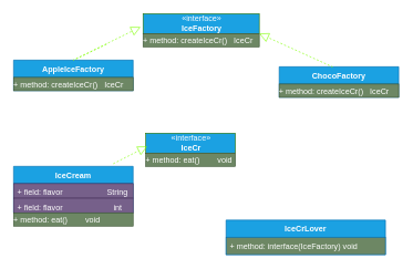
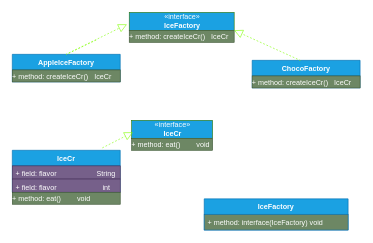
  <mxCell id="0" />
  <mxCell id="1" parent="0" />
  <mxCell id="2" value="«interface»&lt;br&gt;&lt;b&gt;IceFactory&lt;/b&gt;" style="html=1;fillColor=#1ba1e2;fontColor=#ffffff;strokeColor=#2D7600;" vertex="1" parent="1"><mxGeometry x="215" y="20" width="175" height="30" as="geometry" /></mxCell>
  <mxCell id="3" value="&lt;p style=&quot;margin: 4px 0px 0px;&quot;&gt;+ method: createIceCr()&amp;nbsp; &amp;nbsp;IceCr&lt;br&gt;&lt;br&gt;&lt;/p&gt;" style="verticalAlign=top;align=left;overflow=fill;fontSize=12;fontFamily=Helvetica;html=1;fillColor=#6d8764;fontColor=#ffffff;strokeColor=#3A5431;" vertex="1" parent="1"><mxGeometry x="215" y="50" width="175" height="20" as="geometry" /></mxCell>
  <mxCell id="4" value="AppleIceFactory" style="swimlane;fontStyle=1;align=center;verticalAlign=top;childLayout=stackLayout;horizontal=1;startSize=26;horizontalStack=0;resizeParent=1;resizeParentMax=0;resizeLast=0;collapsible=1;marginBottom=0;fillColor=#1ba1e2;fontColor=#ffffff;strokeColor=#006EAF;" vertex="1" parent="1"><mxGeometry x="20" y="90" width="180" height="46" as="geometry" /></mxCell>
  <mxCell id="5" value="&lt;p style=&quot;margin: 4px 0px 0px;&quot;&gt;+ method: createIceCr()&amp;nbsp; &amp;nbsp;IceCr&lt;br&gt;&lt;br&gt;&lt;/p&gt;" style="verticalAlign=top;align=left;overflow=fill;fontSize=12;fontFamily=Helvetica;html=1;fillColor=#6d8764;fontColor=#ffffff;strokeColor=#3A5431;" vertex="1" parent="4"><mxGeometry y="26" width="180" height="20" as="geometry" /></mxCell>
  <mxCell id="6" value="ChocoFactory" style="swimlane;fontStyle=1;align=center;verticalAlign=top;childLayout=stackLayout;horizontal=1;startSize=26;horizontalStack=0;resizeParent=1;resizeParentMax=0;resizeLast=0;collapsible=1;marginBottom=0;fillColor=#1ba1e2;fontColor=#ffffff;strokeColor=#006EAF;" vertex="1" parent="1"><mxGeometry x="420" y="100" width="180" height="46" as="geometry" /></mxCell>
  <mxCell id="7" value="&lt;p style=&quot;margin: 4px 0px 0px;&quot;&gt;+ method: createIceCr()&amp;nbsp; &amp;nbsp;IceCr&lt;br&gt;&lt;br&gt;&lt;/p&gt;" style="verticalAlign=top;align=left;overflow=fill;fontSize=12;fontFamily=Helvetica;html=1;fillColor=#6d8764;fontColor=#ffffff;strokeColor=#3A5431;" vertex="1" parent="6"><mxGeometry y="26" width="180" height="20" as="geometry" /></mxCell>
  <mxCell id="8" value="" style="endArrow=block;dashed=1;endFill=0;endSize=12;html=1;rounded=0;fillColor=#60a917;strokeColor=#80FF00;" edge="1" parent="1"><mxGeometry width="160" relative="1" as="geometry"><mxPoint x="160.14" y="66" as="sourcePoint" /><mxPoint x="211.18" y="40" as="targetPoint" /><Array as="points"><mxPoint x="160" y="66.4" /><mxPoint x="110" y="90" /></Array></mxGeometry></mxCell>
  <mxCell id="9" value="" style="endArrow=block;dashed=1;endFill=0;endSize=12;html=1;rounded=0;fillColor=#60a917;strokeColor=#80FF00;exitX=0.44;exitY=0.022;exitDx=0;exitDy=0;exitPerimeter=0;" edge="1" parent="1" source="6"><mxGeometry width="160" relative="1" as="geometry"><mxPoint x="460.14" y="126" as="sourcePoint" /><mxPoint x="390" y="50" as="targetPoint" /><Array as="points"><mxPoint x="500" y="100" /></Array></mxGeometry></mxCell>
  <mxCell id="10" value="«interface»&lt;br&gt;&lt;b&gt;IceCr&lt;/b&gt;" style="html=1;fillColor=#1ba1e2;fontColor=#ffffff;strokeColor=#2D7600;" vertex="1" parent="1"><mxGeometry x="219" y="200" width="135" height="30" as="geometry" /></mxCell>
  <mxCell id="11" value="&lt;p style=&quot;margin: 4px 0px 0px;&quot;&gt;+ method: eat()&amp;nbsp; &amp;nbsp; &amp;nbsp; &amp;nbsp; void&lt;br&gt;&lt;br&gt;&lt;/p&gt;" style="verticalAlign=top;align=left;overflow=fill;fontSize=12;fontFamily=Helvetica;html=1;fillColor=#6d8764;fontColor=#ffffff;strokeColor=#3A5431;" vertex="1" parent="1"><mxGeometry x="219" y="230" width="135" height="20" as="geometry" /></mxCell>
- <mxCell id="12" value="IceCream" style="swimlane;fontStyle=1;align=center;verticalAlign=top;childLayout=stackLayout;horizontal=1;startSize=26;horizontalStack=0;resizeParent=1;resizeParentMax=0;resizeLast=0;collapsible=1;marginBottom=0;fillColor=#1ba1e2;fontColor=#ffffff;strokeColor=#006EAF;" vertex="1" parent="1"><mxGeometry x="20" y="250" width="180" height="70" as="geometry" /></mxCell>
+ <mxCell id="12" value="IceCr" style="swimlane;fontStyle=1;align=center;verticalAlign=top;childLayout=stackLayout;horizontal=1;startSize=26;horizontalStack=0;resizeParent=1;resizeParentMax=0;resizeLast=0;collapsible=1;marginBottom=0;fillColor=#1ba1e2;fontColor=#ffffff;strokeColor=#006EAF;" vertex="1" parent="1"><mxGeometry x="20" y="250" width="180" height="70" as="geometry" /></mxCell>
  <mxCell id="13" value="+ field: flavor                    String" style="text;strokeColor=#432D57;fillColor=#76608a;align=left;verticalAlign=top;spacingLeft=4;spacingRight=4;overflow=hidden;rotatable=0;points=[[0,0.5],[1,0.5]];portConstraint=eastwest;fontColor=#ffffff;" vertex="1" parent="12"><mxGeometry y="26" width="180" height="22" as="geometry" /></mxCell>
  <mxCell id="14" value="+ field: flavor                       int" style="text;strokeColor=#432D57;fillColor=#76608a;align=left;verticalAlign=top;spacingLeft=4;spacingRight=4;overflow=hidden;rotatable=0;points=[[0,0.5],[1,0.5]];portConstraint=eastwest;fontColor=#ffffff;" vertex="1" parent="12"><mxGeometry y="48" width="180" height="22" as="geometry" /></mxCell>
- <mxCell id="15" value="IceCrLover" style="swimlane;fontStyle=1;align=center;verticalAlign=top;childLayout=stackLayout;horizontal=1;startSize=26;horizontalStack=0;resizeParent=1;resizeParentMax=0;resizeLast=0;collapsible=1;marginBottom=0;fillColor=#1ba1e2;fontColor=#ffffff;strokeColor=#006EAF;" vertex="1" parent="1"><mxGeometry x="340" y="331" width="240" height="52" as="geometry" /></mxCell>
+ <mxCell id="15" value="IceFactory" style="swimlane;fontStyle=1;align=center;verticalAlign=top;childLayout=stackLayout;horizontal=1;startSize=26;horizontalStack=0;resizeParent=1;resizeParentMax=0;resizeLast=0;collapsible=1;marginBottom=0;fillColor=#1ba1e2;fontColor=#ffffff;strokeColor=#006EAF;" vertex="1" parent="1"><mxGeometry x="340" y="331" width="240" height="52" as="geometry" /></mxCell>
  <mxCell id="16" value="+ method: interface(IceFactory) void" style="text;strokeColor=#006EAF;fillColor=#6D8764;align=left;verticalAlign=top;spacingLeft=4;spacingRight=4;overflow=hidden;rotatable=0;points=[[0,0.5],[1,0.5]];portConstraint=eastwest;fontColor=#FFFFFF;" vertex="1" parent="15"><mxGeometry y="26" width="240" height="26" as="geometry" /></mxCell>
  <mxCell id="17" value="" style="endArrow=block;dashed=1;endFill=0;endSize=12;html=1;rounded=0;fillColor=#60a917;strokeColor=#80FF00;" edge="1" parent="1"><mxGeometry width="160" relative="1" as="geometry"><mxPoint x="170.14" y="246" as="sourcePoint" /><mxPoint x="221.18" y="220" as="targetPoint" /><Array as="points"><mxPoint x="170" y="246.4" /></Array></mxGeometry></mxCell>
  <mxCell id="18" value="&lt;p style=&quot;margin: 4px 0px 0px;&quot;&gt;+ method: eat()&amp;nbsp; &amp;nbsp; &amp;nbsp; &amp;nbsp; void&lt;br&gt;&lt;br&gt;&lt;/p&gt;" style="verticalAlign=top;align=left;overflow=fill;fontSize=12;fontFamily=Helvetica;html=1;fillColor=#6d8764;fontColor=#ffffff;strokeColor=#3A5431;" vertex="1" parent="1"><mxGeometry x="20" y="320" width="180" height="20" as="geometry" /></mxCell>
